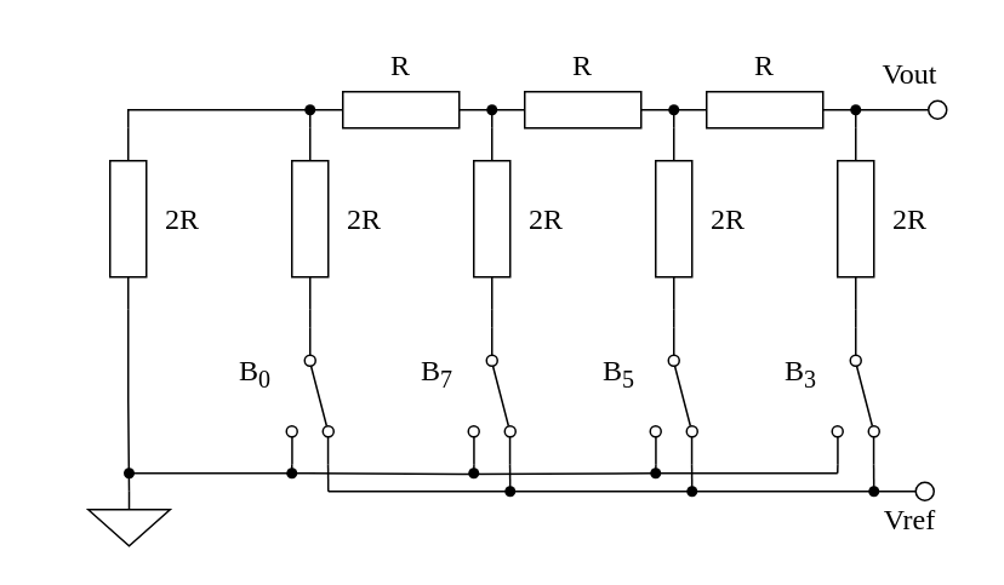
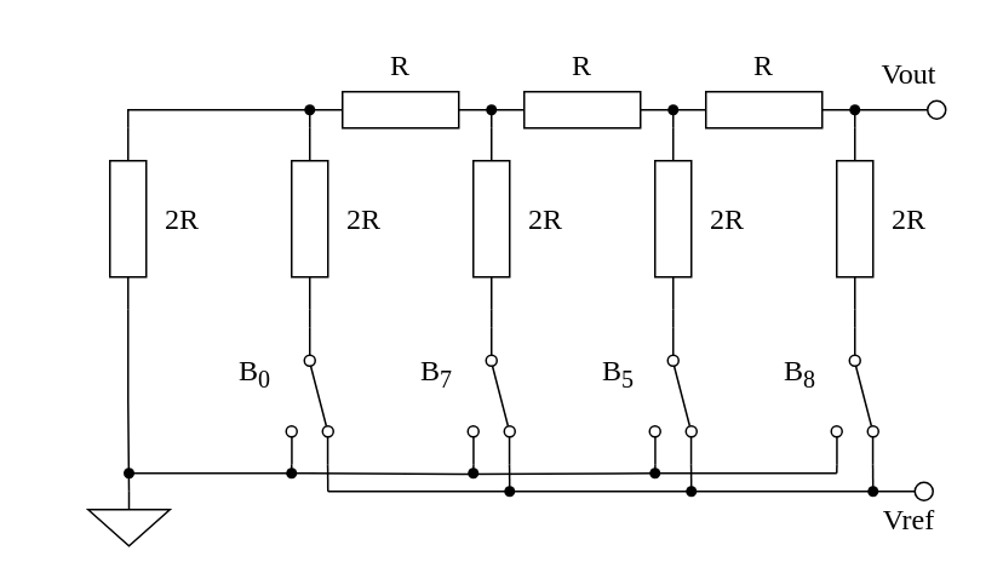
  <mxCell id="0" />
  <mxCell id="1" parent="0" />
  <mxCell id="2" value="" style="pointerEvents=1;verticalLabelPosition=bottom;shadow=0;dashed=0;align=center;html=1;verticalAlign=top;shape=mxgraph.electrical.resistors.resistor_1;rotation=90;" parent="1" vertex="1"><mxGeometry x="20" y="110" width="100" height="20" as="geometry" /></mxCell>
  <mxCell id="3" value="&lt;font face=&quot;Times New Roman&quot; style=&quot;font-size: 16px;&quot;&gt;2R&lt;/font&gt;" style="text;html=1;align=center;verticalAlign=middle;whiteSpace=wrap;rounded=0;" parent="1" vertex="1"><mxGeometry x="70" y="105" width="60" height="30" as="geometry" /></mxCell>
  <mxCell id="4" style="edgeStyle=orthogonalEdgeStyle;shape=connector;rounded=0;orthogonalLoop=1;jettySize=auto;html=1;exitX=1;exitY=0.5;exitDx=0;exitDy=0;exitPerimeter=0;entryX=0;entryY=0.5;entryDx=0;entryDy=0;strokeColor=default;align=center;verticalAlign=middle;fontFamily=Helvetica;fontSize=11;fontColor=default;labelBackgroundColor=default;startFill=0;endArrow=none;" parent="1" source="5" target="18" edge="1"><mxGeometry relative="1" as="geometry" /></mxCell>
  <mxCell id="5" value="" style="pointerEvents=1;verticalLabelPosition=bottom;shadow=0;dashed=0;align=center;html=1;verticalAlign=top;shape=mxgraph.electrical.resistors.resistor_1;rotation=90;" parent="1" vertex="1"><mxGeometry x="120" y="110" width="100" height="20" as="geometry" /></mxCell>
  <mxCell id="6" value="&lt;font face=&quot;Times New Roman&quot; style=&quot;font-size: 16px;&quot;&gt;2R&lt;/font&gt;" style="text;html=1;align=center;verticalAlign=middle;whiteSpace=wrap;rounded=0;" parent="1" vertex="1"><mxGeometry x="170" y="105" width="60" height="30" as="geometry" /></mxCell>
  <mxCell id="7" style="edgeStyle=orthogonalEdgeStyle;shape=connector;rounded=0;orthogonalLoop=1;jettySize=auto;html=1;exitX=1;exitY=0.5;exitDx=0;exitDy=0;exitPerimeter=0;entryX=0;entryY=0.5;entryDx=0;entryDy=0;strokeColor=default;align=center;verticalAlign=middle;fontFamily=Helvetica;fontSize=11;fontColor=default;labelBackgroundColor=default;startFill=0;endArrow=none;" parent="1" source="8" target="21" edge="1"><mxGeometry relative="1" as="geometry" /></mxCell>
  <mxCell id="8" value="" style="pointerEvents=1;verticalLabelPosition=bottom;shadow=0;dashed=0;align=center;html=1;verticalAlign=top;shape=mxgraph.electrical.resistors.resistor_1;rotation=90;" parent="1" vertex="1"><mxGeometry x="220" y="110" width="100" height="20" as="geometry" /></mxCell>
  <mxCell id="9" value="&lt;font face=&quot;Times New Roman&quot; style=&quot;font-size: 16px;&quot;&gt;2R&lt;/font&gt;" style="text;html=1;align=center;verticalAlign=middle;whiteSpace=wrap;rounded=0;" parent="1" vertex="1"><mxGeometry x="270" y="105" width="60" height="30" as="geometry" /></mxCell>
  <mxCell id="10" style="edgeStyle=orthogonalEdgeStyle;shape=connector;rounded=0;orthogonalLoop=1;jettySize=auto;html=1;exitX=1;exitY=0.5;exitDx=0;exitDy=0;exitPerimeter=0;entryX=0;entryY=0.5;entryDx=0;entryDy=0;strokeColor=default;align=center;verticalAlign=middle;fontFamily=Helvetica;fontSize=11;fontColor=default;labelBackgroundColor=default;startFill=0;endArrow=none;" parent="1" source="11" target="25" edge="1"><mxGeometry relative="1" as="geometry" /></mxCell>
  <mxCell id="11" value="" style="pointerEvents=1;verticalLabelPosition=bottom;shadow=0;dashed=0;align=center;html=1;verticalAlign=top;shape=mxgraph.electrical.resistors.resistor_1;rotation=90;" parent="1" vertex="1"><mxGeometry x="320" y="110" width="100" height="20" as="geometry" /></mxCell>
  <mxCell id="12" value="&lt;font face=&quot;Times New Roman&quot; style=&quot;font-size: 16px;&quot;&gt;2R&lt;/font&gt;" style="text;html=1;align=center;verticalAlign=middle;whiteSpace=wrap;rounded=0;" parent="1" vertex="1"><mxGeometry x="370" y="105" width="60" height="30" as="geometry" /></mxCell>
  <mxCell id="13" style="edgeStyle=orthogonalEdgeStyle;shape=connector;rounded=0;orthogonalLoop=1;jettySize=auto;html=1;exitX=1;exitY=0.5;exitDx=0;exitDy=0;exitPerimeter=0;entryX=0;entryY=0.5;entryDx=0;entryDy=0;strokeColor=default;align=center;verticalAlign=middle;fontFamily=Helvetica;fontSize=11;fontColor=default;labelBackgroundColor=default;startFill=0;endArrow=none;" parent="1" source="14" target="28" edge="1"><mxGeometry relative="1" as="geometry" /></mxCell>
  <mxCell id="14" value="" style="pointerEvents=1;verticalLabelPosition=bottom;shadow=0;dashed=0;align=center;html=1;verticalAlign=top;shape=mxgraph.electrical.resistors.resistor_1;rotation=90;" parent="1" vertex="1"><mxGeometry x="420" y="110" width="100" height="20" as="geometry" /></mxCell>
  <mxCell id="15" value="&lt;font face=&quot;Times New Roman&quot; style=&quot;font-size: 16px;&quot;&gt;2R&lt;/font&gt;" style="text;html=1;align=center;verticalAlign=middle;whiteSpace=wrap;rounded=0;" parent="1" vertex="1"><mxGeometry x="470" y="105" width="60" height="30" as="geometry" /></mxCell>
  <mxCell id="16" style="edgeStyle=orthogonalEdgeStyle;shape=connector;rounded=0;orthogonalLoop=1;jettySize=auto;html=1;exitDx=0;exitDy=0;strokeColor=default;align=center;verticalAlign=middle;fontFamily=Helvetica;fontSize=11;fontColor=default;labelBackgroundColor=default;startFill=0;endArrow=none;" parent="1" source="71" edge="1"><mxGeometry relative="1" as="geometry"><mxPoint x="70" y="260" as="targetPoint" /><Array as="points"><mxPoint x="70" y="260" /></Array></mxGeometry></mxCell>
  <mxCell id="17" style="edgeStyle=orthogonalEdgeStyle;shape=connector;rounded=0;orthogonalLoop=1;jettySize=auto;html=1;exitX=1;exitY=0.12;exitDx=0;exitDy=0;strokeColor=default;align=center;verticalAlign=middle;fontFamily=Helvetica;fontSize=11;fontColor=default;labelBackgroundColor=default;startFill=0;endArrow=none;" parent="1" source="18" edge="1"><mxGeometry relative="1" as="geometry"><mxPoint x="180" y="270" as="targetPoint" /></mxGeometry></mxCell>
  <mxCell id="18" value="" style="html=1;shape=mxgraph.electrical.electro-mechanical.twoWaySwitch;aspect=fixed;elSwitchState=2;direction=south;" parent="1" vertex="1"><mxGeometry x="157" y="180" width="26" height="75" as="geometry" /></mxCell>
  <mxCell id="19" style="edgeStyle=orthogonalEdgeStyle;shape=connector;rounded=0;orthogonalLoop=1;jettySize=auto;html=1;exitDx=0;exitDy=0;strokeColor=default;align=center;verticalAlign=middle;fontFamily=Helvetica;fontSize=11;fontColor=default;labelBackgroundColor=default;startFill=0;endArrow=none;" parent="1" source="56" edge="1"><mxGeometry relative="1" as="geometry"><mxPoint x="259.952" y="260" as="targetPoint" /></mxGeometry></mxCell>
  <mxCell id="20" style="edgeStyle=orthogonalEdgeStyle;shape=connector;rounded=0;orthogonalLoop=1;jettySize=auto;html=1;exitDx=0;exitDy=0;strokeColor=default;align=center;verticalAlign=middle;fontFamily=Helvetica;fontSize=11;fontColor=default;labelBackgroundColor=default;startFill=0;endArrow=none;" parent="1" source="60" edge="1"><mxGeometry relative="1" as="geometry"><mxPoint x="280" y="270" as="targetPoint" /></mxGeometry></mxCell>
  <mxCell id="21" value="" style="html=1;shape=mxgraph.electrical.electro-mechanical.twoWaySwitch;aspect=fixed;elSwitchState=2;direction=south;" parent="1" vertex="1"><mxGeometry x="257" y="180" width="26" height="75" as="geometry" /></mxCell>
  <mxCell id="22" style="edgeStyle=orthogonalEdgeStyle;shape=connector;rounded=0;orthogonalLoop=1;jettySize=auto;html=1;exitX=1;exitY=0.88;exitDx=0;exitDy=0;strokeColor=default;align=center;verticalAlign=middle;fontFamily=Helvetica;fontSize=11;fontColor=default;labelBackgroundColor=default;startFill=0;endArrow=none;" parent="1" source="25" edge="1"><mxGeometry relative="1" as="geometry"><mxPoint x="360" y="255" as="targetPoint" /></mxGeometry></mxCell>
  <mxCell id="23" style="edgeStyle=orthogonalEdgeStyle;shape=connector;rounded=0;orthogonalLoop=1;jettySize=auto;html=1;exitX=1;exitY=0.88;exitDx=0;exitDy=0;strokeColor=default;align=center;verticalAlign=middle;fontFamily=Helvetica;fontSize=11;fontColor=default;labelBackgroundColor=default;startFill=0;endArrow=none;" parent="1" source="25" edge="1"><mxGeometry relative="1" as="geometry"><mxPoint x="360" y="260" as="targetPoint" /></mxGeometry></mxCell>
  <mxCell id="24" style="edgeStyle=orthogonalEdgeStyle;shape=connector;rounded=0;orthogonalLoop=1;jettySize=auto;html=1;exitDx=0;exitDy=0;strokeColor=default;align=center;verticalAlign=middle;fontFamily=Helvetica;fontSize=11;fontColor=default;labelBackgroundColor=default;startFill=0;endArrow=none;" parent="1" source="62" edge="1"><mxGeometry relative="1" as="geometry"><mxPoint x="380" y="270" as="targetPoint" /></mxGeometry></mxCell>
  <mxCell id="25" value="" style="html=1;shape=mxgraph.electrical.electro-mechanical.twoWaySwitch;aspect=fixed;elSwitchState=2;direction=south;" parent="1" vertex="1"><mxGeometry x="357" y="180" width="26" height="75" as="geometry" /></mxCell>
  <mxCell id="26" style="edgeStyle=orthogonalEdgeStyle;shape=connector;rounded=0;orthogonalLoop=1;jettySize=auto;html=1;exitX=1;exitY=0.88;exitDx=0;exitDy=0;strokeColor=default;align=center;verticalAlign=middle;fontFamily=Helvetica;fontSize=11;fontColor=default;labelBackgroundColor=default;startFill=0;endArrow=none;" parent="1" source="28" edge="1"><mxGeometry relative="1" as="geometry"><mxPoint x="460" y="260" as="targetPoint" /></mxGeometry></mxCell>
  <mxCell id="27" style="edgeStyle=orthogonalEdgeStyle;shape=connector;rounded=0;orthogonalLoop=1;jettySize=auto;html=1;exitX=1;exitY=0.12;exitDx=0;exitDy=0;strokeColor=default;align=center;verticalAlign=middle;fontFamily=Helvetica;fontSize=11;fontColor=default;labelBackgroundColor=default;startFill=0;endArrow=none;" parent="1" source="28" edge="1"><mxGeometry relative="1" as="geometry"><mxPoint x="480" y="270" as="targetPoint" /></mxGeometry></mxCell>
  <mxCell id="28" value="" style="html=1;shape=mxgraph.electrical.electro-mechanical.twoWaySwitch;aspect=fixed;elSwitchState=2;direction=south;" parent="1" vertex="1"><mxGeometry x="457" y="180" width="26" height="75" as="geometry" /></mxCell>
  <mxCell id="29" value="" style="pointerEvents=1;verticalLabelPosition=bottom;shadow=0;dashed=0;align=center;html=1;verticalAlign=top;shape=mxgraph.electrical.resistors.resistor_1;" parent="1" vertex="1"><mxGeometry x="170" y="50" width="100" height="20" as="geometry" /></mxCell>
  <mxCell id="30" value="&lt;font face=&quot;Times New Roman&quot; style=&quot;font-size: 16px;&quot;&gt;R&lt;/font&gt;" style="text;html=1;align=center;verticalAlign=middle;whiteSpace=wrap;rounded=0;" parent="1" vertex="1"><mxGeometry x="190" y="20" width="60" height="30" as="geometry" /></mxCell>
  <mxCell id="31" value="" style="pointerEvents=1;verticalLabelPosition=bottom;shadow=0;dashed=0;align=center;html=1;verticalAlign=top;shape=mxgraph.electrical.resistors.resistor_1;" parent="1" vertex="1"><mxGeometry x="270" y="50" width="100" height="20" as="geometry" /></mxCell>
  <mxCell id="32" value="&lt;font face=&quot;Times New Roman&quot; style=&quot;font-size: 16px;&quot;&gt;R&lt;/font&gt;" style="text;html=1;align=center;verticalAlign=middle;whiteSpace=wrap;rounded=0;" parent="1" vertex="1"><mxGeometry x="290" y="20" width="60" height="30" as="geometry" /></mxCell>
  <mxCell id="33" value="" style="pointerEvents=1;verticalLabelPosition=bottom;shadow=0;dashed=0;align=center;html=1;verticalAlign=top;shape=mxgraph.electrical.resistors.resistor_1;" parent="1" vertex="1"><mxGeometry x="370" y="50" width="100" height="20" as="geometry" /></mxCell>
  <mxCell id="34" value="&lt;font face=&quot;Times New Roman&quot; style=&quot;font-size: 16px;&quot;&gt;R&lt;/font&gt;" style="text;html=1;align=center;verticalAlign=middle;whiteSpace=wrap;rounded=0;" parent="1" vertex="1"><mxGeometry x="390" y="20" width="60" height="30" as="geometry" /></mxCell>
  <mxCell id="35" style="edgeStyle=orthogonalEdgeStyle;rounded=0;orthogonalLoop=1;jettySize=auto;html=1;exitX=0;exitY=0.5;exitDx=0;exitDy=0;exitPerimeter=0;entryX=0;entryY=0.5;entryDx=0;entryDy=0;entryPerimeter=0;endArrow=none;startFill=0;" parent="1" source="2" target="29" edge="1"><mxGeometry relative="1" as="geometry"><Array as="points"><mxPoint x="70" y="60" /></Array></mxGeometry></mxCell>
  <mxCell id="36" style="edgeStyle=orthogonalEdgeStyle;rounded=0;orthogonalLoop=1;jettySize=auto;html=1;exitDx=0;exitDy=0;exitPerimeter=0;entryX=0;entryY=0.5;entryDx=0;entryDy=0;entryPerimeter=0;endArrow=none;startFill=0;" parent="1" source="48" target="29" edge="1"><mxGeometry relative="1" as="geometry" /></mxCell>
  <mxCell id="37" style="edgeStyle=orthogonalEdgeStyle;shape=connector;rounded=0;orthogonalLoop=1;jettySize=auto;html=1;exitX=0;exitY=0.5;exitDx=0;exitDy=0;exitPerimeter=0;entryX=0;entryY=0.5;entryDx=0;entryDy=0;entryPerimeter=0;strokeColor=default;align=center;verticalAlign=middle;fontFamily=Helvetica;fontSize=11;fontColor=default;labelBackgroundColor=default;startFill=0;endArrow=none;" parent="1" source="8" target="31" edge="1"><mxGeometry relative="1" as="geometry" /></mxCell>
  <mxCell id="38" style="edgeStyle=orthogonalEdgeStyle;shape=connector;rounded=0;orthogonalLoop=1;jettySize=auto;html=1;exitX=0;exitY=0.5;exitDx=0;exitDy=0;exitPerimeter=0;entryX=0;entryY=0.5;entryDx=0;entryDy=0;entryPerimeter=0;strokeColor=default;align=center;verticalAlign=middle;fontFamily=Helvetica;fontSize=11;fontColor=default;labelBackgroundColor=default;startFill=0;endArrow=none;" parent="1" source="11" target="33" edge="1"><mxGeometry relative="1" as="geometry" /></mxCell>
  <mxCell id="39" style="edgeStyle=orthogonalEdgeStyle;shape=connector;rounded=0;orthogonalLoop=1;jettySize=auto;html=1;exitDx=0;exitDy=0;exitPerimeter=0;entryX=1;entryY=0.5;entryDx=0;entryDy=0;entryPerimeter=0;strokeColor=default;align=center;verticalAlign=middle;fontFamily=Helvetica;fontSize=11;fontColor=default;labelBackgroundColor=default;startFill=0;endArrow=none;" parent="1" source="52" target="33" edge="1"><mxGeometry relative="1" as="geometry" /></mxCell>
  <mxCell id="40" value="" style="pointerEvents=1;verticalLabelPosition=bottom;shadow=0;dashed=0;align=center;html=1;verticalAlign=top;shape=mxgraph.electrical.signal_sources.signal_ground;fontFamily=Helvetica;fontSize=11;fontColor=default;labelBackgroundColor=default;" parent="1" vertex="1"><mxGeometry x="48" y="270" width="45" height="30" as="geometry" /></mxCell>
  <mxCell id="41" style="edgeStyle=orthogonalEdgeStyle;shape=connector;rounded=0;orthogonalLoop=1;jettySize=auto;html=1;exitX=1;exitY=0.5;exitDx=0;exitDy=0;exitPerimeter=0;entryX=0.5;entryY=0;entryDx=0;entryDy=0;entryPerimeter=0;strokeColor=default;align=center;verticalAlign=middle;fontFamily=Helvetica;fontSize=11;fontColor=default;labelBackgroundColor=default;startFill=0;endArrow=none;" parent="1" source="2" target="40" edge="1"><mxGeometry relative="1" as="geometry" /></mxCell>
  <mxCell id="42" value="" style="endArrow=none;html=1;rounded=0;strokeColor=default;align=center;verticalAlign=middle;fontFamily=Helvetica;fontSize=11;fontColor=default;labelBackgroundColor=default;edgeStyle=orthogonalEdgeStyle;" parent="1" source="58" edge="1"><mxGeometry width="50" height="50" relative="1" as="geometry"><mxPoint x="157" y="260" as="sourcePoint" /><mxPoint x="460" y="260" as="targetPoint" /></mxGeometry></mxCell>
  <mxCell id="43" value="" style="endArrow=none;html=1;rounded=0;strokeColor=default;align=center;verticalAlign=middle;fontFamily=Helvetica;fontSize=11;fontColor=default;labelBackgroundColor=default;edgeStyle=orthogonalEdgeStyle;" parent="1" edge="1"><mxGeometry width="50" height="50" relative="1" as="geometry"><mxPoint x="180" y="270" as="sourcePoint" /><mxPoint x="503" y="270" as="targetPoint" /></mxGeometry></mxCell>
  <mxCell id="44" value="" style="ellipse;whiteSpace=wrap;html=1;aspect=fixed;fontFamily=Helvetica;fontSize=11;fontColor=default;labelBackgroundColor=default;" parent="1" vertex="1"><mxGeometry x="503" y="265" width="10" height="10" as="geometry" /></mxCell>
  <mxCell id="45" value="&lt;font face=&quot;Times New Roman&quot; style=&quot;font-size: 16px;&quot;&gt;Vref&lt;/font&gt;" style="text;html=1;align=center;verticalAlign=middle;whiteSpace=wrap;rounded=0;" parent="1" vertex="1"><mxGeometry x="470" y="270" width="60" height="30" as="geometry" /></mxCell>
  <mxCell id="46" value="&lt;font face=&quot;Times New Roman&quot; style=&quot;font-size: 16px;&quot;&gt;Vout&lt;/font&gt;" style="text;html=1;align=center;verticalAlign=middle;whiteSpace=wrap;rounded=0;" parent="1" vertex="1"><mxGeometry x="470" y="25" width="60" height="30" as="geometry" /></mxCell>
  <mxCell id="47" value="" style="edgeStyle=orthogonalEdgeStyle;rounded=0;orthogonalLoop=1;jettySize=auto;html=1;exitX=0;exitY=0.5;exitDx=0;exitDy=0;exitPerimeter=0;entryDx=0;entryDy=0;entryPerimeter=0;endArrow=none;startFill=0;" parent="1" source="5" target="48" edge="1"><mxGeometry relative="1" as="geometry"><mxPoint x="170" y="70" as="sourcePoint" /><mxPoint x="170" y="60" as="targetPoint" /></mxGeometry></mxCell>
  <mxCell id="48" value="" style="shape=waypoint;sketch=0;fillStyle=solid;size=6;pointerEvents=1;points=[];fillColor=none;resizable=0;rotatable=0;perimeter=centerPerimeter;snapToPoint=1;fontFamily=Helvetica;fontSize=11;fontColor=default;labelBackgroundColor=default;" parent="1" vertex="1"><mxGeometry x="160" y="50" width="20" height="20" as="geometry" /></mxCell>
  <mxCell id="49" value="" style="shape=waypoint;sketch=0;fillStyle=solid;size=6;pointerEvents=1;points=[];fillColor=none;resizable=0;rotatable=0;perimeter=centerPerimeter;snapToPoint=1;fontFamily=Helvetica;fontSize=11;fontColor=default;labelBackgroundColor=default;" parent="1" vertex="1"><mxGeometry x="260" y="50" width="20" height="20" as="geometry" /></mxCell>
  <mxCell id="50" value="" style="shape=waypoint;sketch=0;fillStyle=solid;size=6;pointerEvents=1;points=[];fillColor=none;resizable=0;rotatable=0;perimeter=centerPerimeter;snapToPoint=1;fontFamily=Helvetica;fontSize=11;fontColor=default;labelBackgroundColor=default;" parent="1" vertex="1"><mxGeometry x="360" y="50" width="20" height="20" as="geometry" /></mxCell>
  <mxCell id="51" value="" style="edgeStyle=orthogonalEdgeStyle;shape=connector;rounded=0;orthogonalLoop=1;jettySize=auto;html=1;exitX=0;exitY=0.5;exitDx=0;exitDy=0;exitPerimeter=0;entryDx=0;entryDy=0;entryPerimeter=0;strokeColor=default;align=center;verticalAlign=middle;fontFamily=Helvetica;fontSize=11;fontColor=default;labelBackgroundColor=default;startFill=0;endArrow=none;" parent="1" source="14" target="52" edge="1"><mxGeometry relative="1" as="geometry"><mxPoint x="470" y="70" as="sourcePoint" /><mxPoint x="470" y="60" as="targetPoint" /></mxGeometry></mxCell>
  <mxCell id="52" value="" style="shape=waypoint;sketch=0;fillStyle=solid;size=6;pointerEvents=1;points=[];fillColor=none;resizable=0;rotatable=0;perimeter=centerPerimeter;snapToPoint=1;fontFamily=Helvetica;fontSize=11;fontColor=default;labelBackgroundColor=default;" parent="1" vertex="1"><mxGeometry x="460" y="50" width="20" height="20" as="geometry" /></mxCell>
  <mxCell id="53" value="" style="edgeStyle=orthogonalEdgeStyle;shape=connector;rounded=0;orthogonalLoop=1;jettySize=auto;html=1;exitX=1;exitY=0.88;exitDx=0;exitDy=0;strokeColor=default;align=center;verticalAlign=middle;fontFamily=Helvetica;fontSize=11;fontColor=default;labelBackgroundColor=default;startFill=0;endArrow=none;" parent="1" source="18" target="54" edge="1"><mxGeometry relative="1" as="geometry"><mxPoint x="70" y="260" as="targetPoint" /><mxPoint x="160" y="255" as="sourcePoint" /><Array as="points"><mxPoint x="160" y="260" /></Array></mxGeometry></mxCell>
  <mxCell id="54" value="" style="shape=waypoint;sketch=0;fillStyle=solid;size=6;pointerEvents=1;points=[];fillColor=none;resizable=0;rotatable=0;perimeter=centerPerimeter;snapToPoint=1;fontFamily=Helvetica;fontSize=11;fontColor=default;labelBackgroundColor=default;" parent="1" vertex="1"><mxGeometry x="150" y="250" width="20" height="20" as="geometry" /></mxCell>
  <mxCell id="55" value="" style="edgeStyle=orthogonalEdgeStyle;shape=connector;rounded=0;orthogonalLoop=1;jettySize=auto;html=1;exitX=1;exitY=0.88;exitDx=0;exitDy=0;strokeColor=default;align=center;verticalAlign=middle;fontFamily=Helvetica;fontSize=11;fontColor=default;labelBackgroundColor=default;startFill=0;endArrow=none;" parent="1" source="21" target="56" edge="1"><mxGeometry relative="1" as="geometry"><mxPoint x="259.952" y="260" as="targetPoint" /><mxPoint x="260" y="255" as="sourcePoint" /></mxGeometry></mxCell>
  <mxCell id="56" value="" style="shape=waypoint;sketch=0;fillStyle=solid;size=6;pointerEvents=1;points=[];fillColor=none;resizable=0;rotatable=0;perimeter=centerPerimeter;snapToPoint=1;fontFamily=Helvetica;fontSize=11;fontColor=default;labelBackgroundColor=default;" parent="1" vertex="1"><mxGeometry x="250" y="250" width="20" height="20" as="geometry" /></mxCell>
  <mxCell id="57" value="" style="endArrow=none;html=1;rounded=0;strokeColor=default;align=center;verticalAlign=middle;fontFamily=Helvetica;fontSize=11;fontColor=default;labelBackgroundColor=default;edgeStyle=orthogonalEdgeStyle;" parent="1" target="58" edge="1"><mxGeometry width="50" height="50" relative="1" as="geometry"><mxPoint x="157" y="260" as="sourcePoint" /><mxPoint x="460" y="260" as="targetPoint" /></mxGeometry></mxCell>
  <mxCell id="58" value="" style="shape=waypoint;sketch=0;fillStyle=solid;size=6;pointerEvents=1;points=[];fillColor=none;resizable=0;rotatable=0;perimeter=centerPerimeter;snapToPoint=1;fontFamily=Helvetica;fontSize=11;fontColor=default;labelBackgroundColor=default;" parent="1" vertex="1"><mxGeometry x="350" y="250" width="20" height="20" as="geometry" /></mxCell>
  <mxCell id="59" value="" style="edgeStyle=orthogonalEdgeStyle;shape=connector;rounded=0;orthogonalLoop=1;jettySize=auto;html=1;exitX=1;exitY=0.12;exitDx=0;exitDy=0;strokeColor=default;align=center;verticalAlign=middle;fontFamily=Helvetica;fontSize=11;fontColor=default;labelBackgroundColor=default;startFill=0;endArrow=none;" parent="1" source="21" target="60" edge="1"><mxGeometry relative="1" as="geometry"><mxPoint x="280" y="270" as="targetPoint" /><mxPoint x="280" y="255" as="sourcePoint" /></mxGeometry></mxCell>
  <mxCell id="60" value="" style="shape=waypoint;sketch=0;fillStyle=solid;size=6;pointerEvents=1;points=[];fillColor=none;resizable=0;rotatable=0;perimeter=centerPerimeter;snapToPoint=1;fontFamily=Helvetica;fontSize=11;fontColor=default;labelBackgroundColor=default;" parent="1" vertex="1"><mxGeometry x="270" y="260" width="20" height="20" as="geometry" /></mxCell>
  <mxCell id="61" value="" style="edgeStyle=orthogonalEdgeStyle;shape=connector;rounded=0;orthogonalLoop=1;jettySize=auto;html=1;exitX=1;exitY=0.12;exitDx=0;exitDy=0;strokeColor=default;align=center;verticalAlign=middle;fontFamily=Helvetica;fontSize=11;fontColor=default;labelBackgroundColor=default;startFill=0;endArrow=none;" parent="1" source="25" target="62" edge="1"><mxGeometry relative="1" as="geometry"><mxPoint x="380" y="270" as="targetPoint" /><mxPoint x="380" y="255" as="sourcePoint" /></mxGeometry></mxCell>
  <mxCell id="62" value="" style="shape=waypoint;sketch=0;fillStyle=solid;size=6;pointerEvents=1;points=[];fillColor=none;resizable=0;rotatable=0;perimeter=centerPerimeter;snapToPoint=1;fontFamily=Helvetica;fontSize=11;fontColor=default;labelBackgroundColor=default;" parent="1" vertex="1"><mxGeometry x="370" y="260" width="20" height="20" as="geometry" /></mxCell>
  <mxCell id="63" value="" style="shape=waypoint;sketch=0;fillStyle=solid;size=6;pointerEvents=1;points=[];fillColor=none;resizable=0;rotatable=0;perimeter=centerPerimeter;snapToPoint=1;fontFamily=Helvetica;fontSize=11;fontColor=default;labelBackgroundColor=default;" parent="1" vertex="1"><mxGeometry x="470" y="260" width="20" height="20" as="geometry" /></mxCell>
  <mxCell id="64" value="&lt;font face=&quot;Times New Roman&quot; style=&quot;font-size: 16px;&quot;&gt;B&lt;sub&gt;0&lt;/sub&gt;&lt;/font&gt;" style="text;html=1;align=center;verticalAlign=middle;whiteSpace=wrap;rounded=0;" parent="1" vertex="1"><mxGeometry x="110" y="190" width="60" height="30" as="geometry" /></mxCell>
  <mxCell id="65" value="&lt;font face=&quot;Times New Roman&quot; style=&quot;font-size: 16px;&quot;&gt;B&lt;sub&gt;7&lt;/sub&gt;&lt;/font&gt;" style="text;html=1;align=center;verticalAlign=middle;whiteSpace=wrap;rounded=0;" parent="1" vertex="1"><mxGeometry x="210" y="190" width="60" height="30" as="geometry" /></mxCell>
  <mxCell id="66" value="&lt;font face=&quot;Times New Roman&quot; style=&quot;font-size: 16px;&quot;&gt;B&lt;sub&gt;5&lt;/sub&gt;&lt;/font&gt;" style="text;html=1;align=center;verticalAlign=middle;whiteSpace=wrap;rounded=0;" parent="1" vertex="1"><mxGeometry x="310" y="190" width="60" height="30" as="geometry" /></mxCell>
- <mxCell id="67" value="&lt;font face=&quot;Times New Roman&quot; style=&quot;font-size: 16px;&quot;&gt;B&lt;sub&gt;3&lt;/sub&gt;&lt;/font&gt;" style="text;html=1;align=center;verticalAlign=middle;whiteSpace=wrap;rounded=0;" parent="1" vertex="1"><mxGeometry x="410" y="190" width="60" height="30" as="geometry" /></mxCell>
+ <mxCell id="67" value="&lt;font face=&quot;Times New Roman&quot; style=&quot;font-size: 16px;&quot;&gt;B&lt;sub&gt;8&lt;/sub&gt;&lt;/font&gt;" style="text;html=1;align=center;verticalAlign=middle;whiteSpace=wrap;rounded=0;" parent="1" vertex="1"><mxGeometry x="410" y="190" width="60" height="30" as="geometry" /></mxCell>
  <mxCell id="68" value="" style="endArrow=none;html=1;rounded=0;strokeColor=default;align=center;verticalAlign=middle;fontFamily=Helvetica;fontSize=11;fontColor=default;labelBackgroundColor=default;edgeStyle=orthogonalEdgeStyle;" parent="1" edge="1"><mxGeometry width="50" height="50" relative="1" as="geometry"><mxPoint x="470" y="59" as="sourcePoint" /><mxPoint x="510.101" y="60" as="targetPoint" /><Array as="points"><mxPoint x="470" y="60" /></Array></mxGeometry></mxCell>
  <mxCell id="69" value="" style="ellipse;whiteSpace=wrap;html=1;aspect=fixed;fontFamily=Helvetica;fontSize=11;fontColor=default;labelBackgroundColor=default;" parent="1" vertex="1"><mxGeometry x="510" y="55" width="10" height="10" as="geometry" /></mxCell>
  <mxCell id="70" value="" style="edgeStyle=orthogonalEdgeStyle;shape=connector;rounded=0;orthogonalLoop=1;jettySize=auto;html=1;exitDx=0;exitDy=0;strokeColor=default;align=center;verticalAlign=middle;fontFamily=Helvetica;fontSize=11;fontColor=default;labelBackgroundColor=default;startFill=0;endArrow=none;" edge="1" parent="1" source="54" target="71"><mxGeometry relative="1" as="geometry"><mxPoint x="70" y="260" as="targetPoint" /><Array as="points" /><mxPoint x="160" y="260" as="sourcePoint" /></mxGeometry></mxCell>
  <mxCell id="71" value="" style="shape=waypoint;sketch=0;fillStyle=solid;size=6;pointerEvents=1;points=[];fillColor=none;resizable=0;rotatable=0;perimeter=centerPerimeter;snapToPoint=1;fontFamily=Helvetica;fontSize=11;fontColor=default;labelBackgroundColor=default;" vertex="1" parent="1"><mxGeometry x="60.5" y="250" width="20" height="20" as="geometry" /></mxCell>
